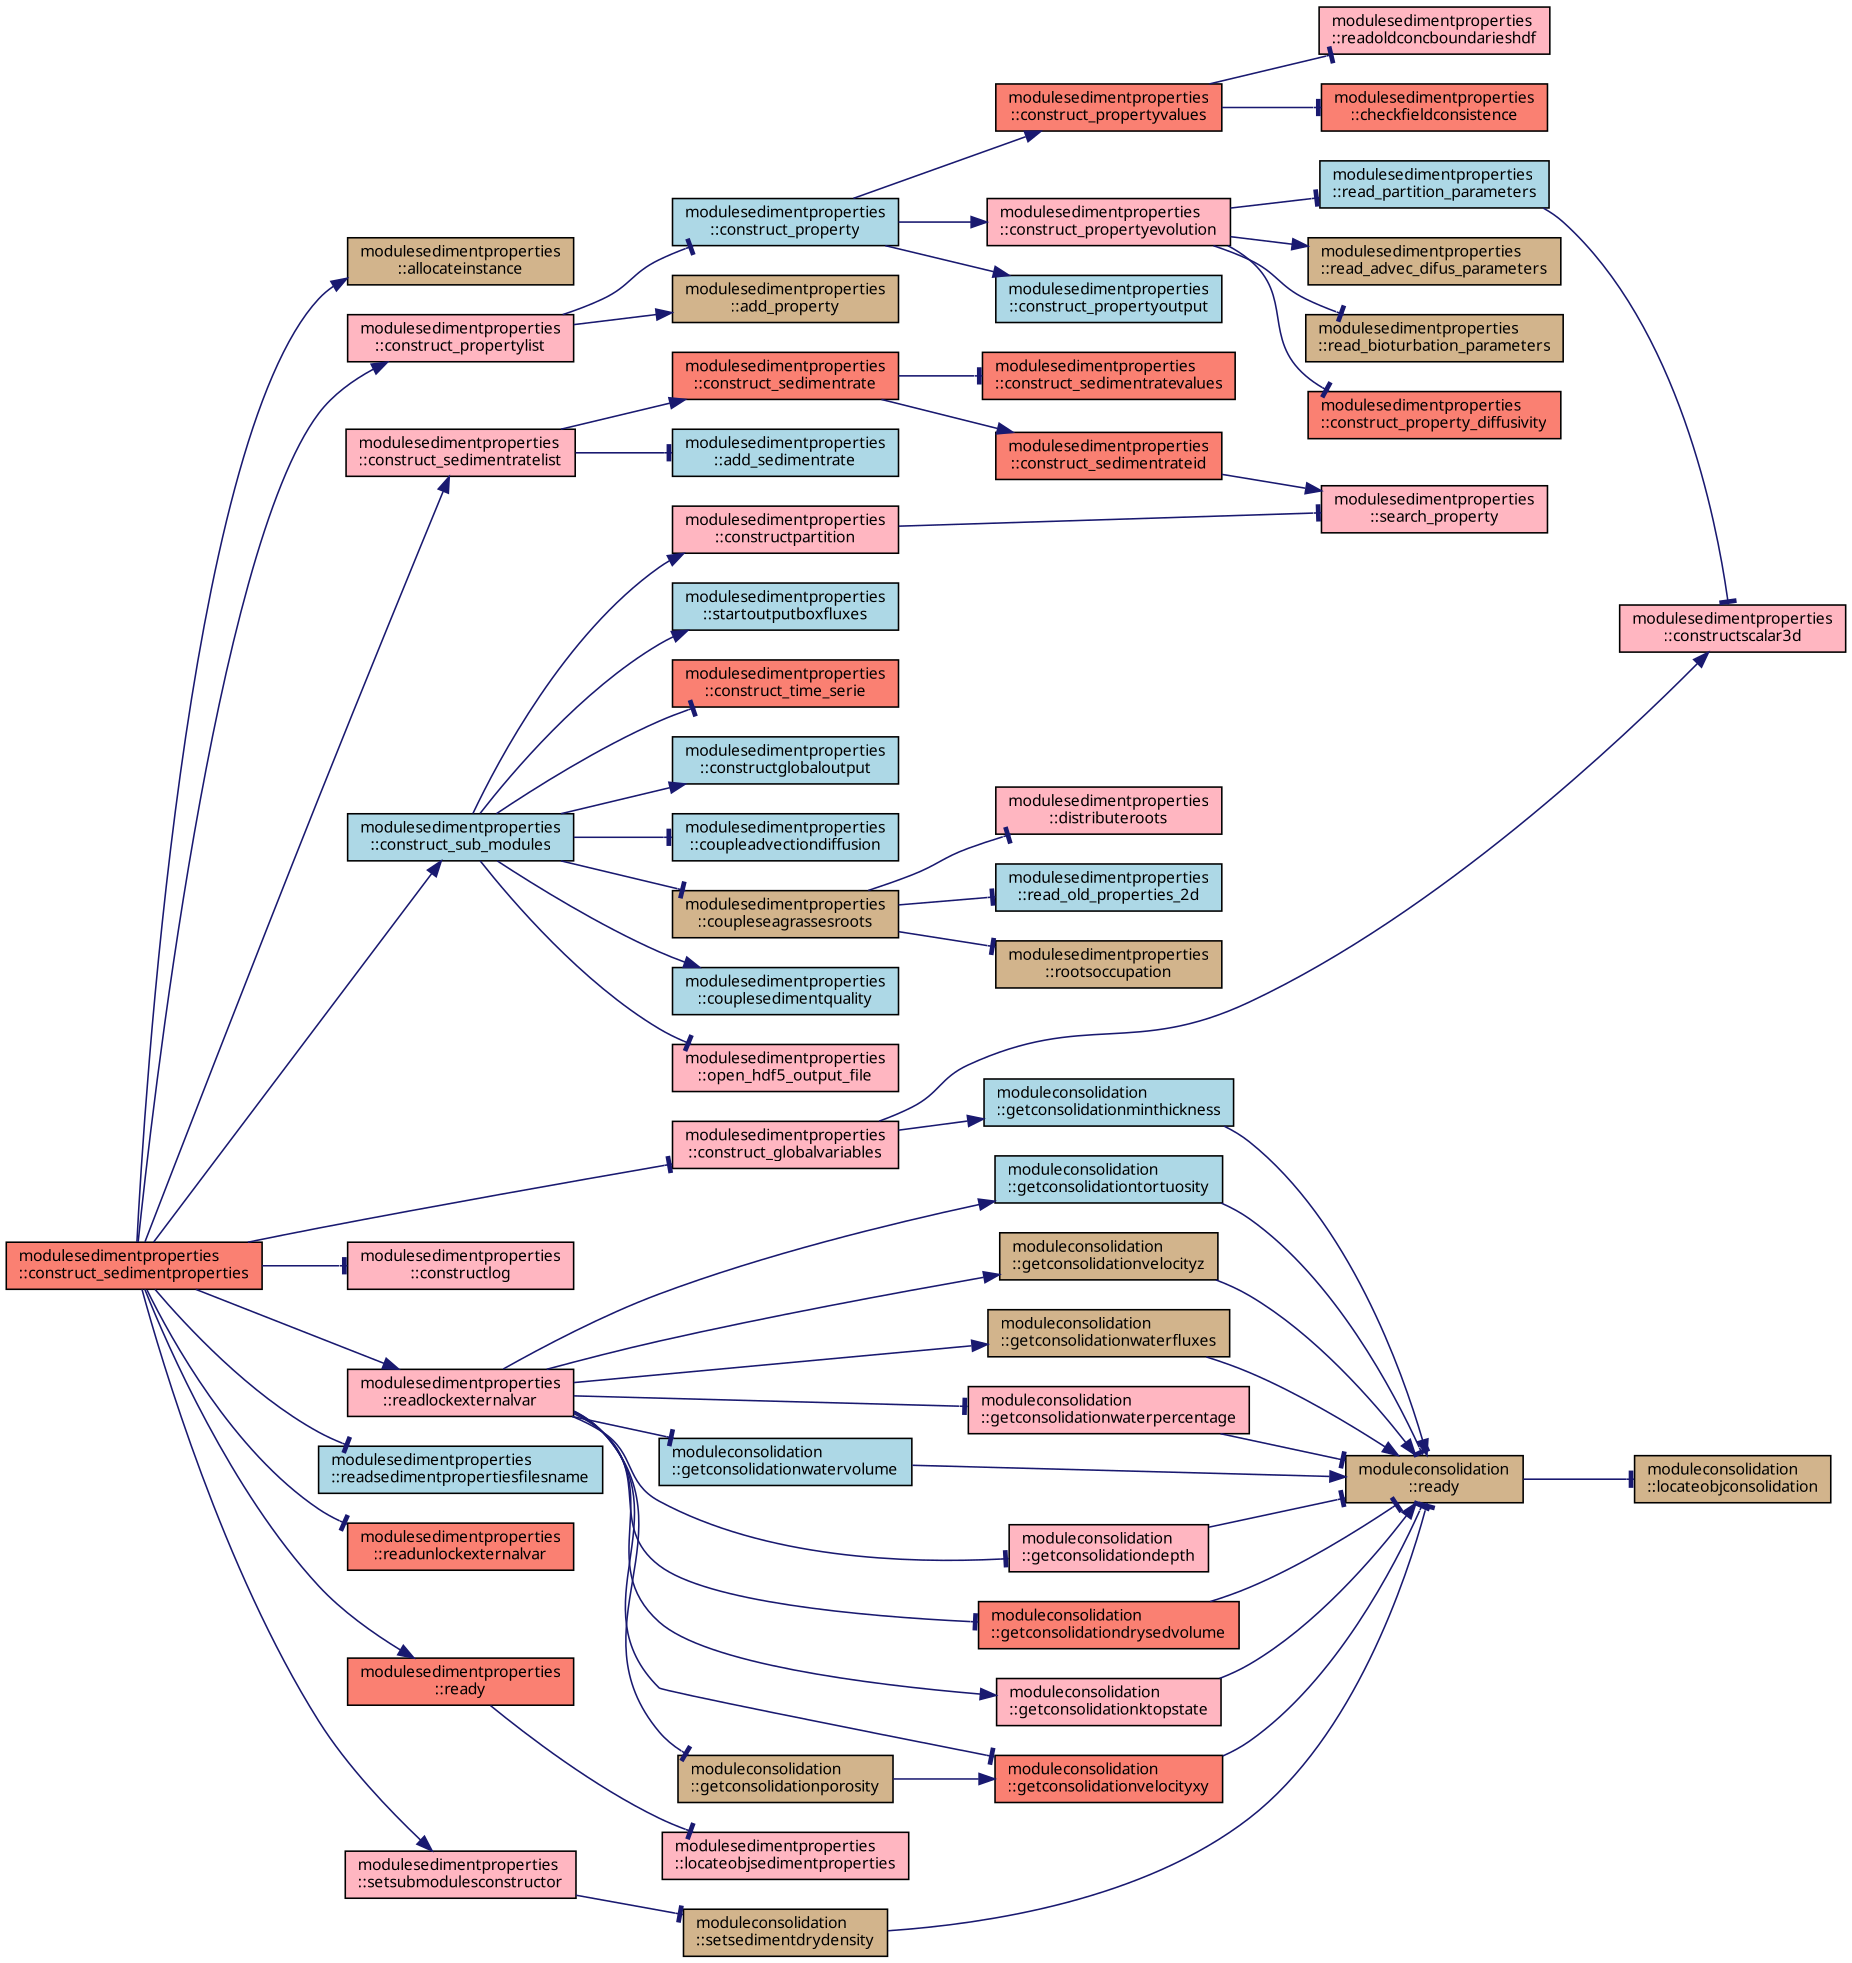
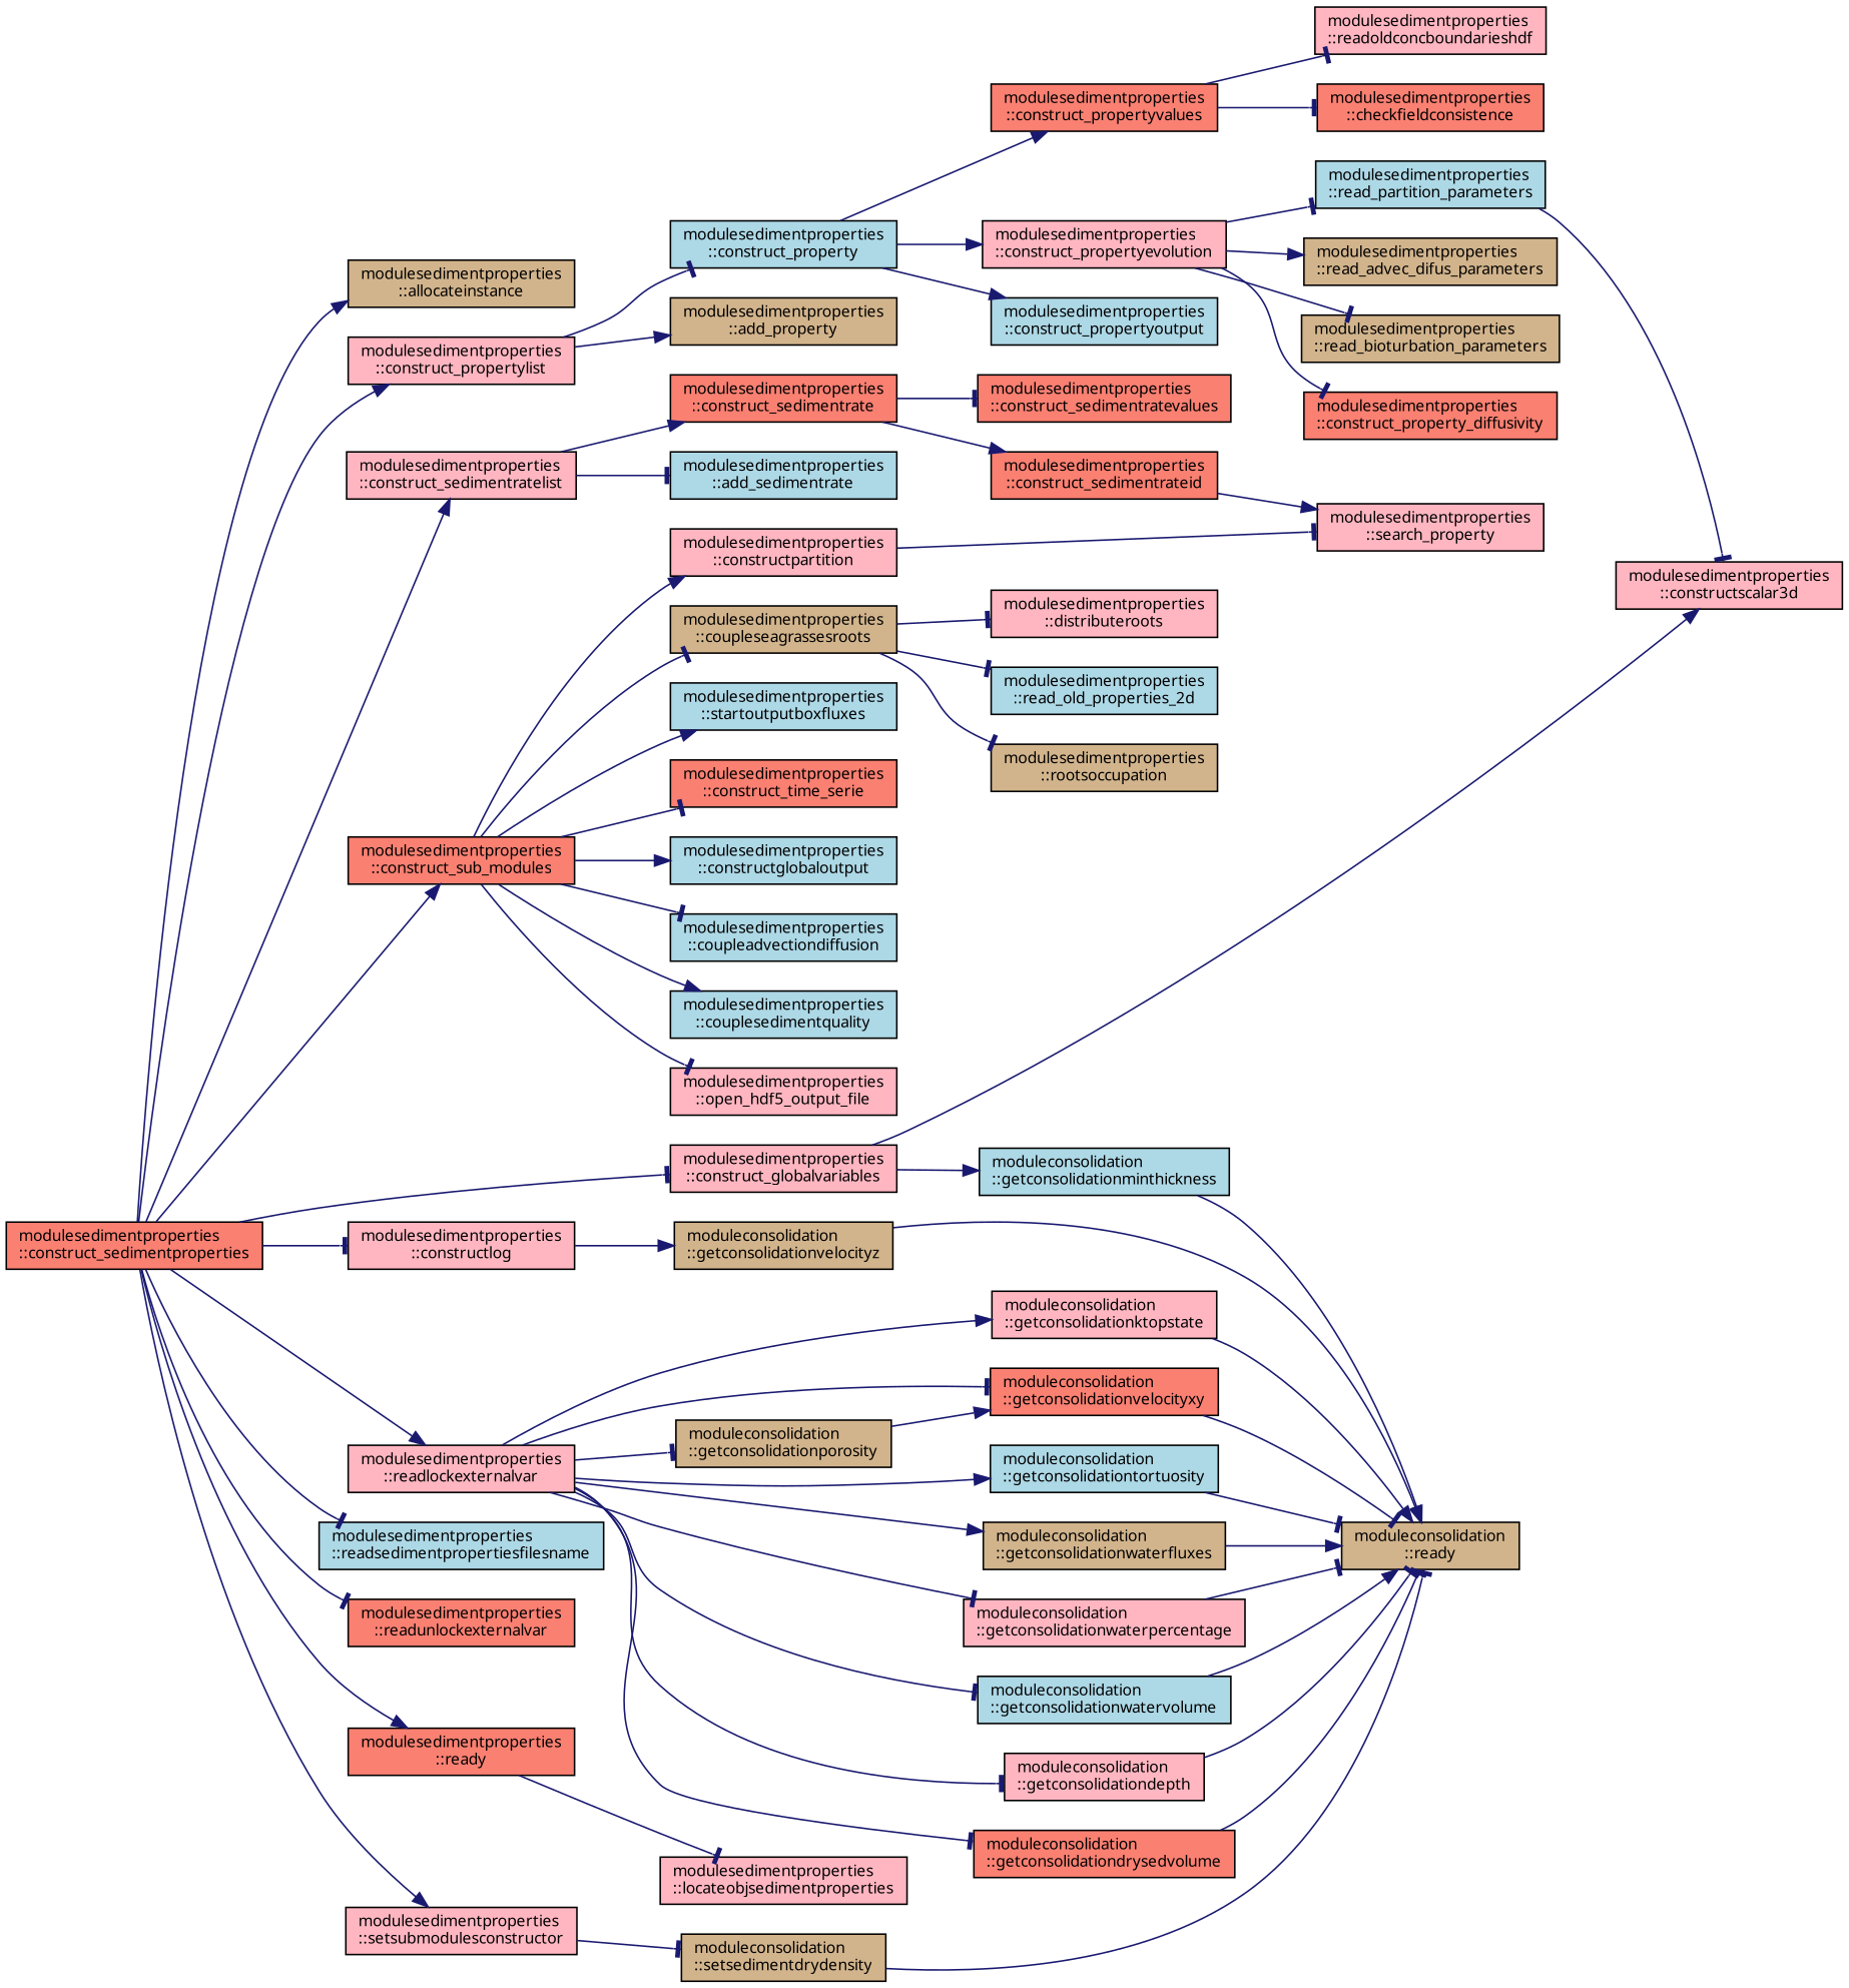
  digraph {
    fontname="Noto Sans"
    rankdir=LR
    node [color=black fillcolor=lightpink fontname="Noto Sans" fontsize=10 shape=record style=filled]
    edge [arrowhead=tee color=midnightblue fontname="Noto Sans" fontsize=10 labelfontname=Helvetica labelfontsize=10 style=solid]
    n1 [fillcolor=salmon fontcolor=black height=0.2 label="modulesedimentproperties\l::construct_sedimentproperties" width=0.4]
    n2 [fillcolor=tan height=0.2 label="modulesedimentproperties\l::allocateinstance" width=0.4]
    n3 [height=0.2 label="modulesedimentproperties\l::construct_globalvariables" width=0.4]
    n4 [height=0.2 label="modulesedimentproperties\l::construct_propertylist" width=0.4]
    n5 [height=0.2 label="modulesedimentproperties\l::construct_sedimentratelist" width=0.4]
-   n6 [fillcolor=lightblue height=0.2 label="modulesedimentproperties\l::construct_sub_modules" width=0.4]
+   n6 [fillcolor=salmon height=0.2 label="modulesedimentproperties\l::construct_sub_modules" width=0.4]
    n7 [height=0.2 label="modulesedimentproperties\l::constructlog" width=0.4]
    n8 [height=0.2 label="modulesedimentproperties\l::readlockexternalvar" width=0.4]
    n9 [fillcolor=lightblue height=0.2 label="modulesedimentproperties\l::readsedimentpropertiesfilesname" width=0.4]
    n10 [fillcolor=salmon height=0.2 label="modulesedimentproperties\l::readunlockexternalvar" width=0.4]
    n11 [fillcolor=salmon height=0.2 label="modulesedimentproperties\l::ready" width=0.4]
    n12 [height=0.2 label="modulesedimentproperties\l::setsubmodulesconstructor" width=0.4]
    n13 [height=0.2 label="modulesedimentproperties\l::constructscalar3d" width=0.4]
    n14 [fillcolor=lightblue height=0.2 label="moduleconsolidation\l::getconsolidationminthickness" width=0.4]
    n15 [fillcolor=tan height=0.2 label="modulesedimentproperties\l::add_property" width=0.4]
    n16 [fillcolor=lightblue height=0.2 label="modulesedimentproperties\l::construct_property" width=0.4]
    n17 [fillcolor=lightblue height=0.2 label="modulesedimentproperties\l::add_sedimentrate" width=0.4]
    n18 [fillcolor=salmon height=0.2 label="modulesedimentproperties\l::construct_sedimentrate" width=0.4]
    n19 [fillcolor=salmon height=0.2 label="modulesedimentproperties\l::construct_time_serie" width=0.4]
    n20 [fillcolor=lightblue height=0.2 label="modulesedimentproperties\l::constructglobaloutput" width=0.4]
    n21 [height=0.2 label="modulesedimentproperties\l::constructpartition" width=0.4]
    n22 [fillcolor=lightblue height=0.2 label="modulesedimentproperties\l::coupleadvectiondiffusion" width=0.4]
    n23 [fillcolor=tan height=0.2 label="modulesedimentproperties\l::coupleseagrassesroots" width=0.4]
    n24 [fillcolor=lightblue height=0.2 label="modulesedimentproperties\l::couplesedimentquality" width=0.4]
    n25 [height=0.2 label="modulesedimentproperties\l::open_hdf5_output_file" width=0.4]
    n26 [fillcolor=lightblue height=0.2 label="modulesedimentproperties\l::startoutputboxfluxes" width=0.4]
    n27 [height=0.2 label="moduleconsolidation\l::getconsolidationdepth" width=0.4]
    n28 [fillcolor=salmon height=0.2 label="moduleconsolidation\l::getconsolidationdrysedvolume" width=0.4]
    n29 [height=0.2 label="moduleconsolidation\l::getconsolidationktopstate" width=0.4]
    n30 [fillcolor=tan height=0.2 label="moduleconsolidation\l::getconsolidationporosity" width=0.4]
    n31 [fillcolor=lightblue height=0.2 label="moduleconsolidation\l::getconsolidationtortuosity" width=0.4]
    n32 [fillcolor=salmon height=0.2 label="moduleconsolidation\l::getconsolidationvelocityxy" width=0.4]
    n33 [fillcolor=tan height=0.2 label="moduleconsolidation\l::getconsolidationvelocityz" width=0.4]
    n34 [fillcolor=tan height=0.2 label="moduleconsolidation\l::getconsolidationwaterfluxes" width=0.4]
    n35 [height=0.2 label="moduleconsolidation\l::getconsolidationwaterpercentage" width=0.4]
    n36 [fillcolor=lightblue height=0.2 label="moduleconsolidation\l::getconsolidationwatervolume" width=0.4]
    n37 [height=0.2 label="modulesedimentproperties\l::locateobjsedimentproperties" width=0.4]
    n38 [fillcolor=tan height=0.2 label="moduleconsolidation\l::setsedimentdrydensity" width=0.4]
    n39 [fillcolor=tan height=0.2 label="moduleconsolidation\l::ready" width=0.4]
-   n40 [fillcolor=tan height=0.2 label="moduleconsolidation\l::locateobjconsolidation" width=0.4]
    n41 [height=0.2 label="modulesedimentproperties\l::construct_propertyevolution" width=0.4]
    n42 [fillcolor=lightblue height=0.2 label="modulesedimentproperties\l::construct_propertyoutput" width=0.4]
    n43 [fillcolor=salmon height=0.2 label="modulesedimentproperties\l::construct_propertyvalues" width=0.4]
    n44 [fillcolor=salmon height=0.2 label="modulesedimentproperties\l::construct_property_diffusivity" width=0.4]
    n45 [fillcolor=tan height=0.2 label="modulesedimentproperties\l::read_advec_difus_parameters" width=0.4]
    n46 [fillcolor=tan height=0.2 label="modulesedimentproperties\l::read_bioturbation_parameters" width=0.4]
    n47 [fillcolor=lightblue height=0.2 label="modulesedimentproperties\l::read_partition_parameters" width=0.4]
    n48 [fillcolor=salmon height=0.2 label="modulesedimentproperties\l::checkfieldconsistence" width=0.4]
    n49 [height=0.2 label="modulesedimentproperties\l::readoldconcboundarieshdf" width=0.4]
    n50 [fillcolor=salmon height=0.2 label="modulesedimentproperties\l::construct_sedimentrateid" width=0.4]
    n51 [fillcolor=salmon height=0.2 label="modulesedimentproperties\l::construct_sedimentratevalues" width=0.4]
    n52 [height=0.2 label="modulesedimentproperties\l::search_property" width=0.4]
    n53 [height=0.2 label="modulesedimentproperties\l::distributeroots" width=0.4]
    n54 [fillcolor=lightblue height=0.2 label="modulesedimentproperties\l::read_old_properties_2d" width=0.4]
    n55 [fillcolor=tan height=0.2 label="modulesedimentproperties\l::rootsoccupation" width=0.4]
    n1 -> n2 [arrowhead=normal]
    n1 -> n3
    n1 -> n4 [arrowhead=normal]
    n1 -> n5 [arrowhead=normal]
    n1 -> n6 [arrowhead=normal]
    n1 -> n7
    n1 -> n8 [arrowhead=normal]
    n1 -> n9
    n1 -> n10
    n1 -> n11 [arrowhead=normal]
    n1 -> n12 [arrowhead=normal]
    n3 -> n13 [arrowhead=normal]
    n3 -> n14 [arrowhead=normal]
    n4 -> n15 [arrowhead=normal]
    n4 -> n16
    n5 -> n17
    n5 -> n18 [arrowhead=normal]
    n6 -> n19
    n6 -> n20 [arrowhead=normal]
    n6 -> n21 [arrowhead=normal]
    n6 -> n22
    n6 -> n23
    n6 -> n24 [arrowhead=normal]
    n6 -> n25
    n6 -> n26 [arrowhead=normal]
    n8 -> n27
    n8 -> n28
    n8 -> n29 [arrowhead=normal]
    n8 -> n30
    n8 -> n31 [arrowhead=normal]
    n8 -> n32
-   n8 -> n33 [arrowhead=normal]
+   n7 -> n33 [arrowhead=normal]
    n8 -> n34 [arrowhead=normal]
    n8 -> n35
    n8 -> n36
    n11 -> n37
    n12 -> n38
    n14 -> n39 [arrowhead=normal]
    n16 -> n41 [arrowhead=normal]
    n16 -> n42 [arrowhead=normal]
    n16 -> n43 [arrowhead=normal]
    n18 -> n50 [arrowhead=normal]
    n18 -> n51
    n21 -> n52
    n23 -> n53
    n23 -> n54
    n23 -> n55
    n27 -> n39
    n28 -> n39
    n29 -> n39 [arrowhead=normal]
    n30 -> n32 [arrowhead=normal]
    n31 -> n39
    n32 -> n39
    n33 -> n39 [arrowhead=normal]
    n34 -> n39 [arrowhead=normal]
    n35 -> n39
    n36 -> n39 [arrowhead=normal]
    n38 -> n39
-   n39 -> n40
    n41 -> n44
    n41 -> n45 [arrowhead=normal]
    n41 -> n46
    n41 -> n47
    n43 -> n48
    n43 -> n49
    n47 -> n13
    n50 -> n52 [arrowhead=normal]
  }
